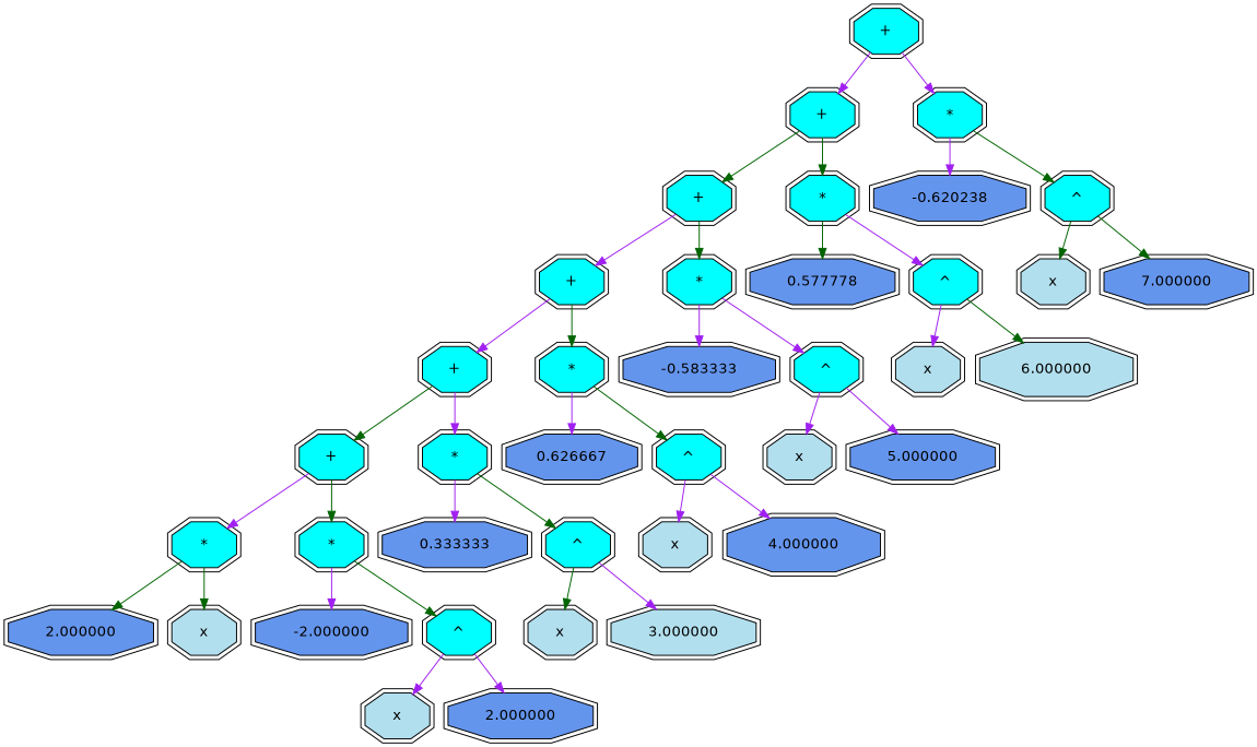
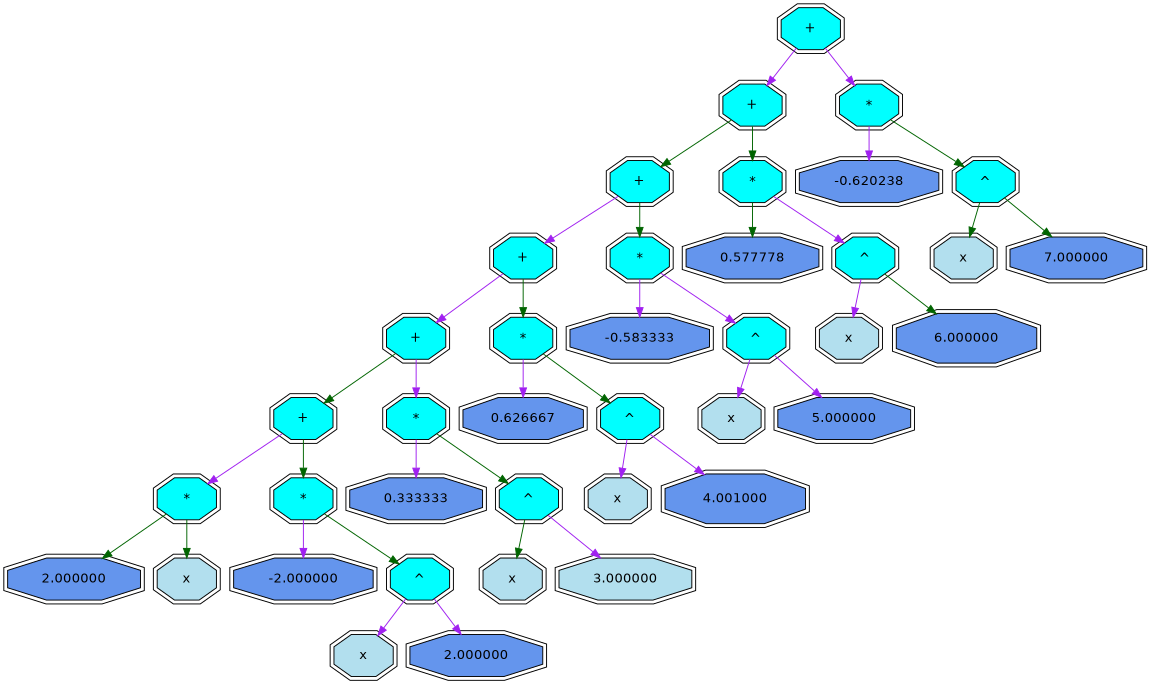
  digraph {
    fontname="DejaVu Sans"
    node [fillcolor=aqua fontname="DejaVu Sans" shape=doubleoctagon style=filled]
    edge [color=purple fontname="DejaVu Sans"]
    n1 [label=" + "]
    n2 [label=" + "]
    n3 [label=" * "]
    n4 [label=" + "]
    n5 [label=" * "]
    n6 [fillcolor=cornflowerblue label=" -0.620238 "]
    n7 [label=" ^ "]
    n8 [label=" + "]
    n9 [label=" * "]
    n10 [fillcolor=cornflowerblue label=" 0.577778 "]
    n11 [label=" ^ "]
    n12 [fillcolor=lightblue2 label=" x "]
    n13 [fillcolor=cornflowerblue label=" 7.000000 "]
    n14 [label=" + "]
    n15 [label=" * "]
    n16 [fillcolor=cornflowerblue label=" -0.583333 "]
    n17 [label=" ^ "]
    n18 [fillcolor=lightblue2 label=" x "]
-   n19 [fillcolor=lightblue2 label=" 6.000000 "]
+   n19 [fillcolor=cornflowerblue label=" 6.000000 "]
    n20 [label=" + "]
    n21 [label=" * "]
    n22 [fillcolor=cornflowerblue label=0.626667]
    n23 [label=" ^ "]
    n24 [fillcolor=lightblue2 label=" x "]
    n25 [fillcolor=cornflowerblue label=" 5.000000 "]
    n26 [label=" * "]
    n27 [label=" * "]
    n28 [fillcolor=cornflowerblue label=" 0.333333 "]
    n29 [label=" ^ "]
    n30 [fillcolor=lightblue2 label=" x "]
-   n31 [fillcolor=cornflowerblue label=" 4.000000 "]
+   n31 [fillcolor=cornflowerblue label=4.001000]
    n32 [fillcolor=cornflowerblue label=" 2.000000 "]
    n33 [fillcolor=lightblue2 label=" x "]
    n34 [fillcolor=cornflowerblue label=" -2.000000 "]
    n35 [label=" ^ "]
    n36 [fillcolor=lightblue2 label=" x "]
    n37 [fillcolor=lightblue2 label=" 3.000000 "]
    n38 [fillcolor=lightblue2 label=" x "]
    n39 [fillcolor=cornflowerblue label=" 2.000000 "]
    n1 -> n2
    n1 -> n3
    n2 -> n4 [color=darkgreen]
    n2 -> n5 [color=darkgreen]
    n3 -> n6
    n3 -> n7 [color=darkgreen]
    n4 -> n8
    n4 -> n9 [color=darkgreen]
    n5 -> n10 [color=darkgreen]
    n5 -> n11
    n7 -> n12 [color=darkgreen]
    n7 -> n13 [color=darkgreen]
    n8 -> n14
    n8 -> n15 [color=darkgreen]
    n9 -> n16
    n9 -> n17
    n11 -> n18
    n11 -> n19 [color=darkgreen]
    n14 -> n20 [color=darkgreen]
    n14 -> n21
    n15 -> n22
    n15 -> n23 [color=darkgreen]
    n17 -> n24
    n17 -> n25
    n20 -> n26
    n20 -> n27 [color=darkgreen]
    n21 -> n28
    n21 -> n29 [color=darkgreen]
    n23 -> n30
    n23 -> n31
    n26 -> n32 [color=darkgreen]
    n26 -> n33 [color=darkgreen]
    n27 -> n34
    n27 -> n35 [color=darkgreen]
    n29 -> n36 [color=darkgreen]
    n29 -> n37
    n35 -> n38
    n35 -> n39
  }
